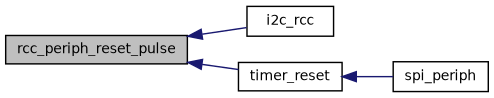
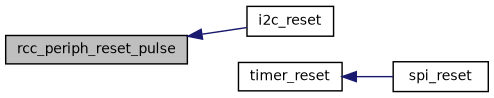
  digraph {
    rankdir=LR
    node [color=black fillcolor=white fontname=Helvetica fontsize=10 shape=record style=filled]
    edge [color=midnightblue dir=back fontname=Helvetica fontsize=10 labelfontname=Helvetica labelfontsize=10 style=solid]
    n1 [fillcolor=grey75 fontcolor=black height=0.2 label=rcc_periph_reset_pulse width=0.4]
-   n2 [height=0.2 label=i2c_rcc width=0.4]
+   n2 [height=0.2 label=i2c_reset width=0.4]
    n3 [height=0.2 label=timer_reset width=0.4]
-   n4 [height=0.2 label=spi_periph width=0.4]
+   n4 [height=0.2 label=spi_reset width=0.4]
    n1 -> n2
-   n1 -> n3
    n3 -> n4
  }
